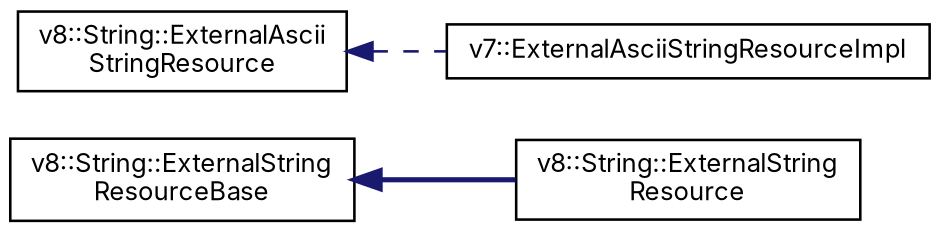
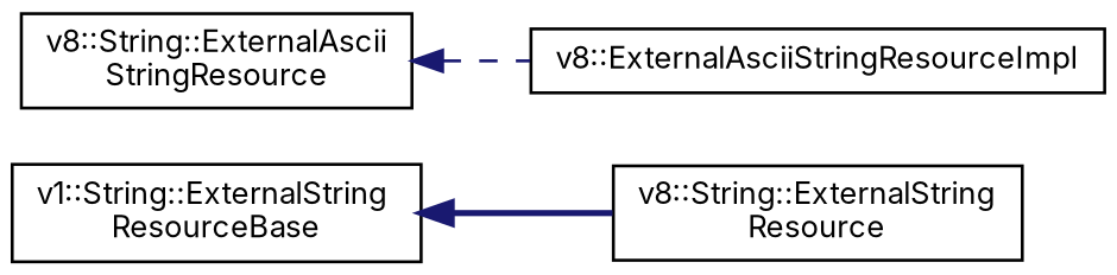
  digraph {
    fontname=Inter
    rankdir=LR
    node [color=black fillcolor=white fontname=Inter fontsize=10 shape=record style=filled]
    edge [color=midnightblue dir=back fontname=Inter fontsize=10 labelfontname=Helvetica labelfontsize=10]
-   n1 [height=0.2 label="v8::String::ExternalString\lResourceBase" width=0.4]
+   n1 [height=0.2 label="v1::String::ExternalString\lResourceBase" width=0.4]
    n2 [height=0.2 label="v8::String::ExternalString\lResource" width=0.4]
    n3 [height=0.2 label="v8::String::ExternalAscii\lStringResource" width=0.4]
-   n4 [height=0.2 label="v7::ExternalAsciiStringResourceImpl" width=0.4]
+   n4 [height=0.2 label="v8::ExternalAsciiStringResourceImpl" width=0.4]
    n1 -> n2 [style=bold]
    n3 -> n4 [style=dashed]
  }
